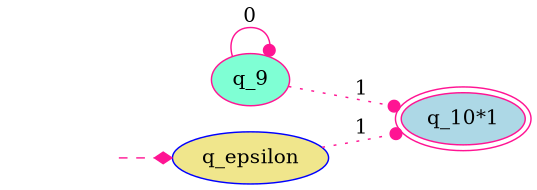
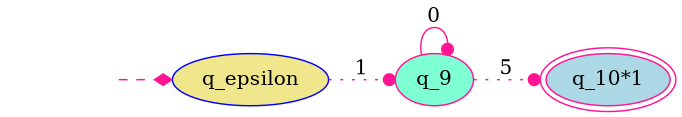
  digraph {
    rankdir=LR
    node [color=deeppink style=filled]
    edge [arrowhead=dot color=deeppink style=dotted]
    n1 [color=blue fillcolor=khaki label=q_epsilon]
    n2 [fillcolor=aquamarine label=q_9]
    n3 [fillcolor=lightblue label="q_10*1" peripheries=2]
    start0 [style=invis color=""]
-   n1 -> n3 [label=1]
+   n1 -> n2 [label=1]
    n2 -> n2 [label=0 style=solid]
-   n2 -> n3 [label=1]
+   n2 -> n3 [label=5]
    start0 -> n1 [arrowhead=diamond style=dashed]
  }
